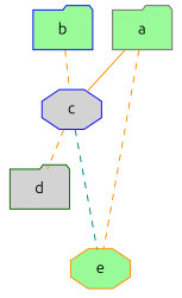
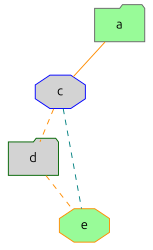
  graph {
    fontname=Ubuntu
    node [color=blue fillcolor=palegreen fontname=Ubuntu shape=folder style=filled]
    edge [color=darkorange fontname=Ubuntu style=dashed]
    a [color=gray40]
    c [fillcolor=lightgrey shape=octagon]
-   b
    d [color=darkgreen fillcolor=lightgrey]
    e [color=darkorange shape=octagon]
    a -- c [style=solid]
    c -- d
    c -- e [color=teal]
-   b -- c
-   a -- e
+   d -- e
  }
